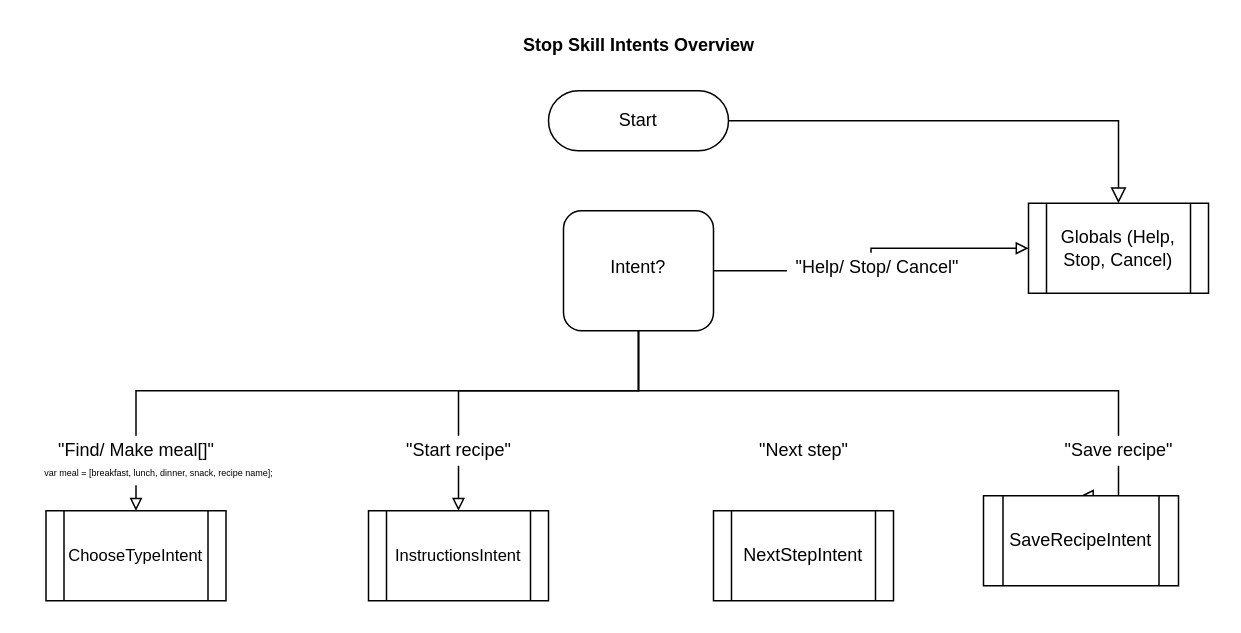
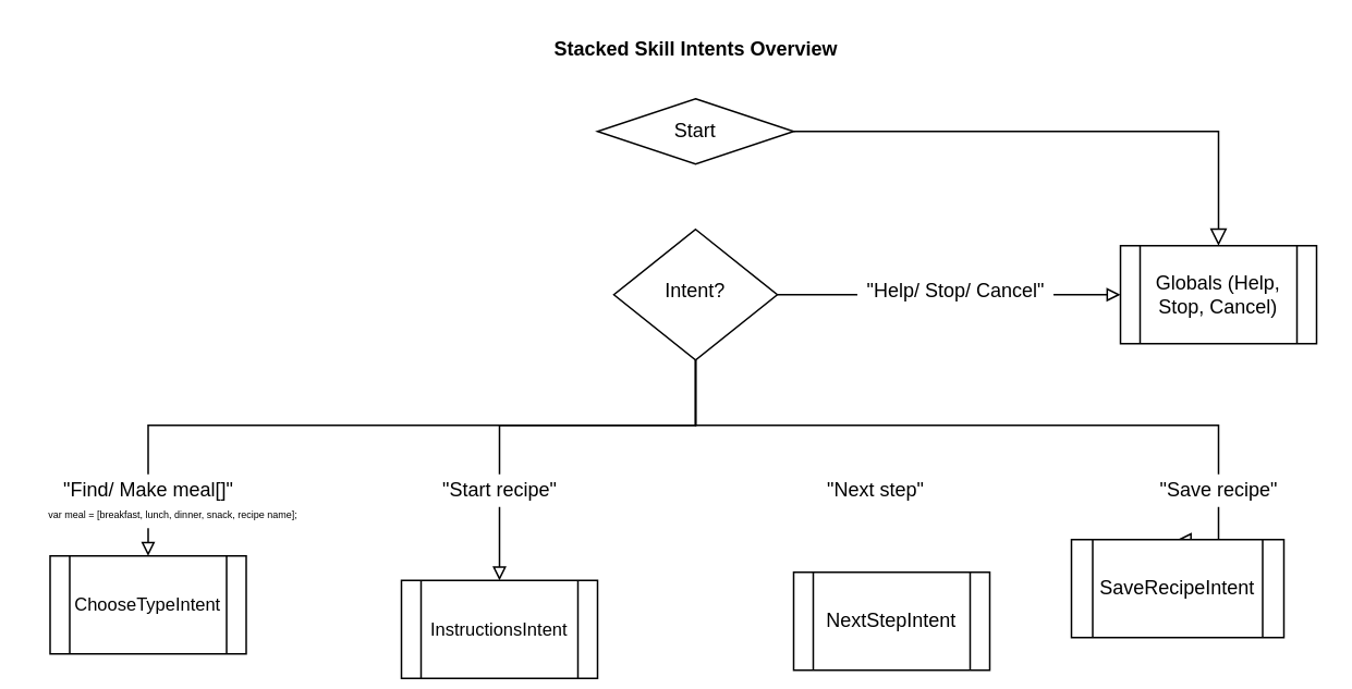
  <mxCell id="0" />
  <mxCell id="1" parent="0" />
  <mxCell id="2" value="" style="rounded=0;html=1;jettySize=auto;orthogonalLoop=1;fontSize=11;endArrow=block;endFill=0;endSize=8;strokeWidth=1;shadow=0;labelBackgroundColor=none;edgeStyle=orthogonalEdgeStyle;" parent="1" source="3" target="13" edge="1"><mxGeometry relative="1" as="geometry" /></mxCell>
- <mxCell id="3" value="Start" style="rounded=1;whiteSpace=wrap;html=1;fontSize=12;glass=0;strokeWidth=1;shadow=0;arcSize=50;" parent="1" vertex="1"><mxGeometry x="365" y="60" width="120" height="40" as="geometry" /></mxCell>
+ <mxCell id="3" value="Start" style="rhombus;whiteSpace=wrap;html=1;fontSize=12;glass=0;strokeWidth=1;shadow=0;arcSize=50;" parent="1" vertex="1"><mxGeometry x="365" y="60" width="120" height="40" as="geometry" /></mxCell>
  <mxCell id="4" style="edgeStyle=orthogonalEdgeStyle;rounded=0;orthogonalLoop=1;jettySize=auto;html=1;exitX=0.5;exitY=1;exitDx=0;exitDy=0;endArrow=block;endFill=0;" parent="1" source="8" target="12" edge="1"><mxGeometry relative="1" as="geometry"><Array as="points"><mxPoint x="425" y="260" /><mxPoint x="90" y="260" /></Array></mxGeometry></mxCell>
  <mxCell id="5" style="edgeStyle=orthogonalEdgeStyle;rounded=0;orthogonalLoop=1;jettySize=auto;html=1;exitX=0.5;exitY=1;exitDx=0;exitDy=0;entryX=0.5;entryY=0;entryDx=0;entryDy=0;endArrow=block;endFill=0;" parent="1" source="8" target="11" edge="1"><mxGeometry relative="1" as="geometry"><Array as="points"><mxPoint x="425" y="260" /><mxPoint x="305" y="260" /></Array></mxGeometry></mxCell>
  <mxCell id="6" style="edgeStyle=orthogonalEdgeStyle;rounded=0;orthogonalLoop=1;jettySize=auto;html=1;exitX=1;exitY=0.5;exitDx=0;exitDy=0;entryX=0;entryY=0.5;entryDx=0;entryDy=0;endArrow=block;endFill=0;" parent="1" source="8" target="13" edge="1"><mxGeometry relative="1" as="geometry" /></mxCell>
  <mxCell id="7" style="edgeStyle=orthogonalEdgeStyle;rounded=0;orthogonalLoop=1;jettySize=auto;html=1;exitX=0.5;exitY=1;exitDx=0;exitDy=0;entryX=0.5;entryY=0;entryDx=0;entryDy=0;endArrow=block;endFill=0;" parent="1" source="8" target="19" edge="1"><mxGeometry relative="1" as="geometry"><Array as="points"><mxPoint x="425" y="260" /><mxPoint x="745" y="260" /></Array></mxGeometry></mxCell>
- <mxCell id="8" value="Intent?" style="whiteSpace=wrap;html=1;shadow=0;fontFamily=Helvetica;fontSize=12;align=center;strokeWidth=1;spacing=6;spacingTop=-4;rounded=1;" parent="1" vertex="1"><mxGeometry x="375" y="140" width="100" height="80" as="geometry" /></mxCell>
- <mxCell id="9" value="&lt;b&gt;Stop Skill Intents Overview&lt;/b&gt;" style="text;html=1;align=center;verticalAlign=middle;resizable=0;points=[];autosize=1;" parent="1" vertex="1"><mxGeometry x="330" y="20" width="190" height="20" as="geometry" /></mxCell>
- <mxCell id="10" value="NextStepIntent" style="shape=process;whiteSpace=wrap;html=1;backgroundOutline=1;" parent="1" vertex="1"><mxGeometry x="475" y="340" width="120" height="60" as="geometry" /></mxCell>
- <mxCell id="11" value="&lt;font style=&quot;font-size: 11px&quot;&gt;InstructionsIntent&lt;/font&gt;" style="shape=process;whiteSpace=wrap;html=1;backgroundOutline=1;" parent="1" vertex="1"><mxGeometry x="245" y="340" width="120" height="60" as="geometry" /></mxCell>
+ <mxCell id="8" value="Intent?" style="rhombus;whiteSpace=wrap;html=1;shadow=0;fontFamily=Helvetica;fontSize=12;align=center;strokeWidth=1;spacing=6;spacingTop=-4;" parent="1" vertex="1"><mxGeometry x="375" y="140" width="100" height="80" as="geometry" /></mxCell>
+ <mxCell id="9" value="&lt;b&gt;Stacked Skill Intents Overview&lt;/b&gt;" style="text;html=1;align=center;verticalAlign=middle;resizable=0;points=[];autosize=1;" parent="1" vertex="1"><mxGeometry x="330" y="20" width="190" height="20" as="geometry" /></mxCell>
+ <mxCell id="10" value="NextStepIntent" style="shape=process;whiteSpace=wrap;html=1;backgroundOutline=1;" parent="1" vertex="1"><mxGeometry x="485" y="350" width="120" height="60" as="geometry" /></mxCell>
+ <mxCell id="11" value="&lt;font style=&quot;font-size: 11px&quot;&gt;InstructionsIntent&lt;/font&gt;" style="shape=process;whiteSpace=wrap;html=1;backgroundOutline=1;" parent="1" vertex="1"><mxGeometry x="245" y="355" width="120" height="60" as="geometry" /></mxCell>
  <mxCell id="12" value="&lt;font style=&quot;font-size: 11px&quot;&gt;ChooseTypeIntent&lt;/font&gt;" style="shape=process;whiteSpace=wrap;html=1;backgroundOutline=1;" parent="1" vertex="1"><mxGeometry x="30" y="340" width="120" height="60" as="geometry" /></mxCell>
- <mxCell id="13" value="Globals (Help, Stop, Cancel)" style="shape=process;whiteSpace=wrap;html=1;backgroundOutline=1;" parent="1" vertex="1"><mxGeometry x="685" y="135" width="120" height="60" as="geometry" /></mxCell>
+ <mxCell id="13" value="Globals (Help, Stop, Cancel)" style="shape=process;whiteSpace=wrap;html=1;backgroundOutline=1;" parent="1" vertex="1"><mxGeometry x="685" y="150" width="120" height="60" as="geometry" /></mxCell>
  <mxCell id="14" value="&quot;Next step&quot;" style="text;html=1;align=center;verticalAlign=middle;resizable=0;points=[];autosize=1;fillColor=#ffffff;" parent="1" vertex="1"><mxGeometry x="500" y="290" width="70" height="20" as="geometry" /></mxCell>
  <mxCell id="15" value="&quot;Start recipe&quot;" style="text;html=1;align=center;verticalAlign=middle;resizable=0;points=[];autosize=1;fillColor=#ffffff;" parent="1" vertex="1"><mxGeometry x="260" y="290" width="90" height="20" as="geometry" /></mxCell>
  <mxCell id="16" value="&lt;font style=&quot;font-size: 6px&quot;&gt;var meal = [breakfast, lunch, dinner, snack, recipe name];&lt;/font&gt;" style="text;html=1;align=center;verticalAlign=middle;resizable=0;points=[];autosize=1;fillColor=#ffffff;" parent="1" vertex="1"><mxGeometry x="20" y="303" width="170" height="20" as="geometry" /></mxCell>
  <mxCell id="17" value="&quot;Find/ Make meal[]&quot;" style="text;html=1;align=center;verticalAlign=middle;resizable=0;points=[];autosize=1;fillColor=#ffffff;" parent="1" vertex="1"><mxGeometry x="30" y="290" width="120" height="20" as="geometry" /></mxCell>
  <mxCell id="18" value="&quot;Help/ Stop/ Cancel&quot;" style="text;html=1;align=center;verticalAlign=middle;resizable=0;points=[];autosize=1;fillColor=#ffffff;" parent="1" vertex="1"><mxGeometry x="524" y="168" width="120" height="20" as="geometry" /></mxCell>
  <mxCell id="19" value="SaveRecipeIntent" style="shape=process;whiteSpace=wrap;html=1;backgroundOutline=1;" parent="1" vertex="1"><mxGeometry x="655" y="330" width="130" height="60" as="geometry" /></mxCell>
  <mxCell id="20" value="&quot;Save recipe&quot;" style="text;html=1;align=center;verticalAlign=middle;resizable=0;points=[];autosize=1;fillColor=#ffffff;" parent="1" vertex="1"><mxGeometry x="700" y="290" width="90" height="20" as="geometry" /></mxCell>
